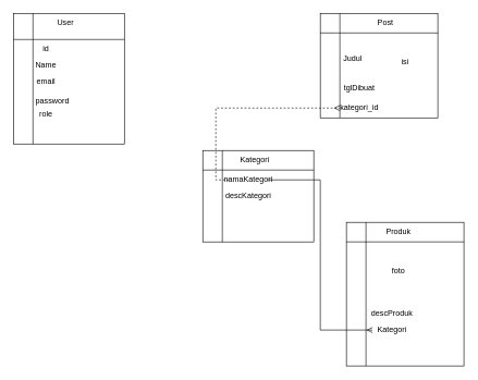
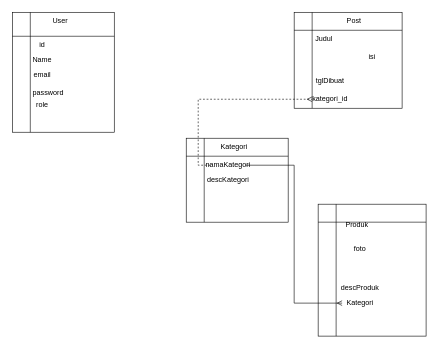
  <mxCell id="0" />
  <mxCell id="1" parent="0" />
  <mxCell id="2" value="" style="shape=internalStorage;whiteSpace=wrap;html=1;backgroundOutline=1;dx=30;dy=40;" vertex="1" parent="1"><mxGeometry x="20" y="20" width="170" height="200" as="geometry" /></mxCell>
  <mxCell id="3" value="" style="shape=internalStorage;whiteSpace=wrap;html=1;backgroundOutline=1;dx=30;dy=30;" vertex="1" parent="1"><mxGeometry x="310" y="230" width="170" height="140" as="geometry" /></mxCell>
  <mxCell id="4" value="" style="shape=internalStorage;whiteSpace=wrap;html=1;backgroundOutline=1;dx=30;dy=30;" vertex="1" parent="1"><mxGeometry x="490" y="20" width="180" height="160" as="geometry" /></mxCell>
  <mxCell id="5" value="User" style="text;html=1;strokeColor=none;fillColor=none;align=center;verticalAlign=middle;whiteSpace=wrap;rounded=0;" vertex="1" parent="1"><mxGeometry x="70" y="20" width="60" height="30" as="geometry" /></mxCell>
  <mxCell id="6" value="Post" style="text;html=1;strokeColor=none;fillColor=none;align=center;verticalAlign=middle;whiteSpace=wrap;rounded=0;" vertex="1" parent="1"><mxGeometry x="560" y="20" width="60" height="30" as="geometry" /></mxCell>
  <mxCell id="7" value="Kategori" style="text;html=1;strokeColor=none;fillColor=none;align=center;verticalAlign=middle;whiteSpace=wrap;rounded=0;" vertex="1" parent="1"><mxGeometry x="360" y="230" width="60" height="30" as="geometry" /></mxCell>
  <mxCell id="8" value="" style="shape=internalStorage;whiteSpace=wrap;html=1;backgroundOutline=1;dx=30;dy=30;" vertex="1" parent="1"><mxGeometry x="530" y="340" width="180" height="220" as="geometry" /></mxCell>
- <mxCell id="9" value="Produk" style="text;html=1;strokeColor=none;fillColor=none;align=center;verticalAlign=middle;whiteSpace=wrap;rounded=0;" vertex="1" parent="1"><mxGeometry x="580" y="340" width="60" height="30" as="geometry" /></mxCell>
+ <mxCell id="9" value="Produk" style="text;html=1;strokeColor=none;fillColor=none;align=center;verticalAlign=middle;whiteSpace=wrap;rounded=0;" vertex="1" parent="1"><mxGeometry x="565" y="360" width="60" height="30" as="geometry" /></mxCell>
  <mxCell id="10" style="edgeStyle=orthogonalEdgeStyle;rounded=0;orthogonalLoop=1;jettySize=auto;html=1;exitX=0;exitY=0.5;exitDx=0;exitDy=0;entryX=0;entryY=0.5;entryDx=0;entryDy=0;endArrow=ERmany;endFill=0;dashed=1;" edge="1" parent="1" source="12" target="24"><mxGeometry relative="1" as="geometry" /></mxCell>
  <mxCell id="11" style="edgeStyle=orthogonalEdgeStyle;rounded=0;orthogonalLoop=1;jettySize=auto;html=1;exitX=1;exitY=0.5;exitDx=0;exitDy=0;endArrow=ERmany;endFill=0;" edge="1" parent="1" source="12" target="25"><mxGeometry relative="1" as="geometry"><Array as="points"><mxPoint x="490" y="275" /><mxPoint x="490" y="505" /></Array></mxGeometry></mxCell>
  <mxCell id="12" value="namaKategori" style="text;html=1;strokeColor=none;fillColor=none;align=center;verticalAlign=middle;whiteSpace=wrap;rounded=0;" vertex="1" parent="1"><mxGeometry x="350" y="260" width="60" height="30" as="geometry" /></mxCell>
  <mxCell id="13" value="descKategori" style="text;html=1;strokeColor=none;fillColor=none;align=center;verticalAlign=middle;whiteSpace=wrap;rounded=0;" vertex="1" parent="1"><mxGeometry x="350" y="285" width="60" height="30" as="geometry" /></mxCell>
- <mxCell id="14" value="Judul" style="text;html=1;strokeColor=none;fillColor=none;align=center;verticalAlign=middle;whiteSpace=wrap;rounded=0;" vertex="1" parent="1"><mxGeometry x="510" y="75" width="60" height="30" as="geometry" /></mxCell>
+ <mxCell id="14" value="Judul" style="text;html=1;strokeColor=none;fillColor=none;align=center;verticalAlign=middle;whiteSpace=wrap;rounded=0;" vertex="1" parent="1"><mxGeometry x="510" y="50" width="60" height="30" as="geometry" /></mxCell>
  <mxCell id="15" value="isi" style="text;html=1;strokeColor=none;fillColor=none;align=center;verticalAlign=middle;whiteSpace=wrap;rounded=0;" vertex="1" parent="1"><mxGeometry x="590" y="80" width="60" height="30" as="geometry" /></mxCell>
  <mxCell id="16" value="tglDibuat" style="text;html=1;strokeColor=none;fillColor=none;align=center;verticalAlign=middle;whiteSpace=wrap;rounded=0;" vertex="1" parent="1"><mxGeometry x="520" y="120" width="60" height="30" as="geometry" /></mxCell>
- <mxCell id="17" value="foto" style="text;html=1;strokeColor=none;fillColor=none;align=center;verticalAlign=middle;whiteSpace=wrap;rounded=0;" vertex="1" parent="1"><mxGeometry x="580" y="400" width="60" height="30" as="geometry" /></mxCell>
+ <mxCell id="17" value="foto" style="text;html=1;strokeColor=none;fillColor=none;align=center;verticalAlign=middle;whiteSpace=wrap;rounded=0;" vertex="1" parent="1"><mxGeometry x="570" y="400" width="60" height="30" as="geometry" /></mxCell>
  <mxCell id="18" value="descProduk" style="text;html=1;strokeColor=none;fillColor=none;align=center;verticalAlign=middle;whiteSpace=wrap;rounded=0;" vertex="1" parent="1"><mxGeometry x="570" y="465" width="60" height="30" as="geometry" /></mxCell>
  <mxCell id="19" value="id" style="text;html=1;strokeColor=none;fillColor=none;align=center;verticalAlign=middle;whiteSpace=wrap;rounded=0;" vertex="1" parent="1"><mxGeometry x="40" y="60" width="60" height="30" as="geometry" /></mxCell>
  <mxCell id="20" value="Name" style="text;html=1;strokeColor=none;fillColor=none;align=center;verticalAlign=middle;whiteSpace=wrap;rounded=0;" vertex="1" parent="1"><mxGeometry x="40" y="85" width="60" height="30" as="geometry" /></mxCell>
  <mxCell id="21" value="email" style="text;html=1;strokeColor=none;fillColor=none;align=center;verticalAlign=middle;whiteSpace=wrap;rounded=0;" vertex="1" parent="1"><mxGeometry x="40" y="110" width="60" height="30" as="geometry" /></mxCell>
  <mxCell id="22" value="password" style="text;html=1;strokeColor=none;fillColor=none;align=center;verticalAlign=middle;whiteSpace=wrap;rounded=0;" vertex="1" parent="1"><mxGeometry x="50" y="140" width="60" height="30" as="geometry" /></mxCell>
  <mxCell id="23" value="role" style="text;html=1;strokeColor=none;fillColor=none;align=center;verticalAlign=middle;whiteSpace=wrap;rounded=0;" vertex="1" parent="1"><mxGeometry x="40" y="160" width="60" height="30" as="geometry" /></mxCell>
  <mxCell id="24" value="kategori_id" style="text;html=1;strokeColor=none;fillColor=none;align=center;verticalAlign=middle;whiteSpace=wrap;rounded=0;" vertex="1" parent="1"><mxGeometry x="520" y="150" width="60" height="30" as="geometry" /></mxCell>
  <mxCell id="25" value="Kategori" style="text;html=1;strokeColor=none;fillColor=none;align=center;verticalAlign=middle;whiteSpace=wrap;rounded=0;" vertex="1" parent="1"><mxGeometry x="570" y="490" width="60" height="30" as="geometry" /></mxCell>
